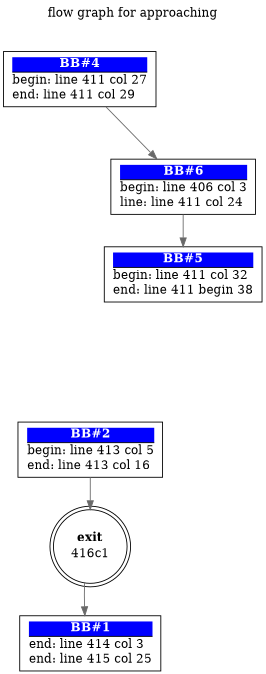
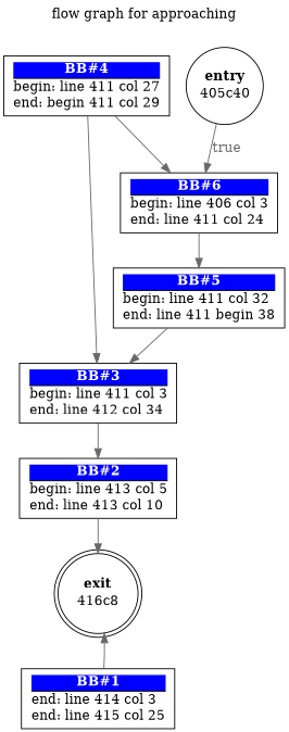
  digraph {
    label="flow graph for approaching"
    labelloc=t
    node [shape=box]
    edge [color=dimgray fontcolor=dimgray]
-   n1 [label=<<TABLE border="0" cellborder="0" cellpadding="0"><TR><TD border="0" bgcolor="#ffffff" sides="b"><FONT color="#000000"><B>exit</B></FONT></TD></TR><TR><TD>416c1</TD></TR></TABLE>> margin=0 shape=doublecircle]
+   n1 [label=<<TABLE border="0" cellborder="0" cellpadding="0"><TR><TD border="0" bgcolor="#ffffff" sides="b"><FONT color="#000000"><B>exit</B></FONT></TD></TR><TR><TD>416c8</TD></TR></TABLE>> margin=0 shape=doublecircle]
    n2 [label=<<TABLE border="0" cellborder="0" cellpadding="0"><TR><TD border="1" bgcolor="#0000ff" sides="b"><FONT color="#ffffff"><B>BB#1</B></FONT></TD></TR><TR><TD align="left">end: line 414 col 3</TD></TR><TR><TD align="left">end: line 415 col 25</TD></TR></TABLE>>]
-   n3 [label=<<TABLE border="0" cellborder="0" cellpadding="0"><TR><TD border="1" bgcolor="#0000ff" sides="b"><FONT color="#ffffff"><B>BB#2</B></FONT></TD></TR><TR><TD align="left">begin: line 413 col 5</TD></TR><TR><TD align="left">end: line 413 col 16</TD></TR></TABLE>>]
-   n5 [label=<<TABLE border="0" cellborder="0" cellpadding="0"><TR><TD border="1" bgcolor="#0000ff" sides="b"><FONT color="#ffffff"><B>BB#4</B></FONT></TD></TR><TR><TD align="left">begin: line 411 col 27</TD></TR><TR><TD align="left">end: line 411 col 29</TD></TR></TABLE>>]
-   n6 [label=<<TABLE border="0" cellborder="0" cellpadding="0"><TR><TD border="1" bgcolor="#0000ff" sides="b"><FONT color="#ffffff"><B>BB#6</B></FONT></TD></TR><TR><TD align="left">begin: line 406 col 3</TD></TR><TR><TD align="left">line: line 411 col 24</TD></TR></TABLE>>]
+   n3 [label=<<TABLE border="0" cellborder="0" cellpadding="0"><TR><TD border="1" bgcolor="#0000ff" sides="b"><FONT color="#ffffff"><B>BB#2</B></FONT></TD></TR><TR><TD align="left">begin: line 413 col 5</TD></TR><TR><TD align="left">end: line 413 col 10</TD></TR></TABLE>>]
+   n4 [label=<<TABLE border="0" cellborder="0" cellpadding="0"><TR><TD border="1" bgcolor="#0000ff" sides="b"><FONT color="#ffffff"><B>BB#3</B></FONT></TD></TR><TR><TD align="left">begin: line 411 col 3</TD></TR><TR><TD align="left">end: line 412 col 34</TD></TR></TABLE>>]
+   n5 [label=<<TABLE border="0" cellborder="0" cellpadding="0"><TR><TD border="1" bgcolor="#0000ff" sides="b"><FONT color="#ffffff"><B>BB#4</B></FONT></TD></TR><TR><TD align="left">begin: line 411 col 27</TD></TR><TR><TD align="left">end: begin 411 col 29</TD></TR></TABLE>>]
+   n6 [label=<<TABLE border="0" cellborder="0" cellpadding="0"><TR><TD border="1" bgcolor="#0000ff" sides="b"><FONT color="#ffffff"><B>BB#6</B></FONT></TD></TR><TR><TD align="left">begin: line 406 col 3</TD></TR><TR><TD align="left">end: line 411 col 24</TD></TR></TABLE>>]
    n7 [label=<<TABLE border="0" cellborder="0" cellpadding="0"><TR><TD border="1" bgcolor="#0000ff" sides="b"><FONT color="#ffffff"><B>BB#5</B></FONT></TD></TR><TR><TD align="left">begin: line 411 col 32</TD></TR><TR><TD align="left">end: line 411 begin 38</TD></TR></TABLE>>]
-   n1 -> n2
+   n8 [label=<<TABLE border="0" cellborder="0" cellpadding="0"><TR><TD border="0" bgcolor="#ffffff" sides="b"><FONT color="#000000"><B>entry</B></FONT></TD></TR><TR><TD>405c40</TD></TR></TABLE>> margin=0 shape=circle]
+   n2 -> n1
    n3 -> n1
+   n4 -> n3
+   n5 -> n4
    n5 -> n6
    n6 -> n7
+   n7 -> n4
+   n8 -> n6 [label=true]
  }
